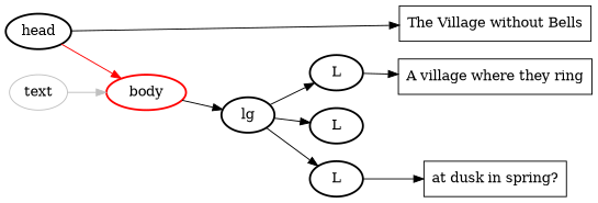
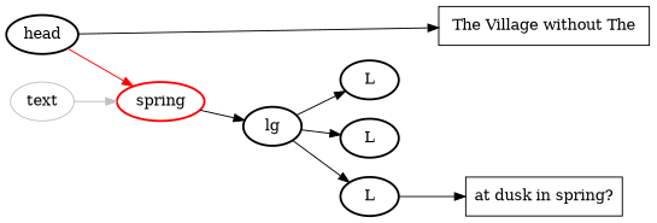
  digraph {
    rankdir=LR
    node [shape=oval color=black style=bold]
    edge [color=black]
-   n1 [label="The Village without Bells" shape=rectangle color="" style=""]
-   n2 [label="A village where they ring" shape=rectangle color="" style=""]
+   n1 [label="The Village without The" shape=rectangle color="" style=""]
    n3 [label="at dusk in spring?" shape=rectangle color="" style=""]
-   n4 [color=red label=body]
+   n4 [color=red label=spring]
    n5 [label=lg]
    text [color=gray style=""]
    n7 [label=head]
    n8 [label=L]
    n9 [label=L]
    n10 [label=L]
    subgraph sub_1 {
      rank=same
      n1
-     n2
      n3
    }
    n4 -> n5
    n5 -> n8
    n5 -> n9
    n5 -> n10
    text -> n4 [color=gray]
    n7 -> n1
    n7 -> n4 [color=red]
-   n8 -> n2
    n10 -> n3
  }
